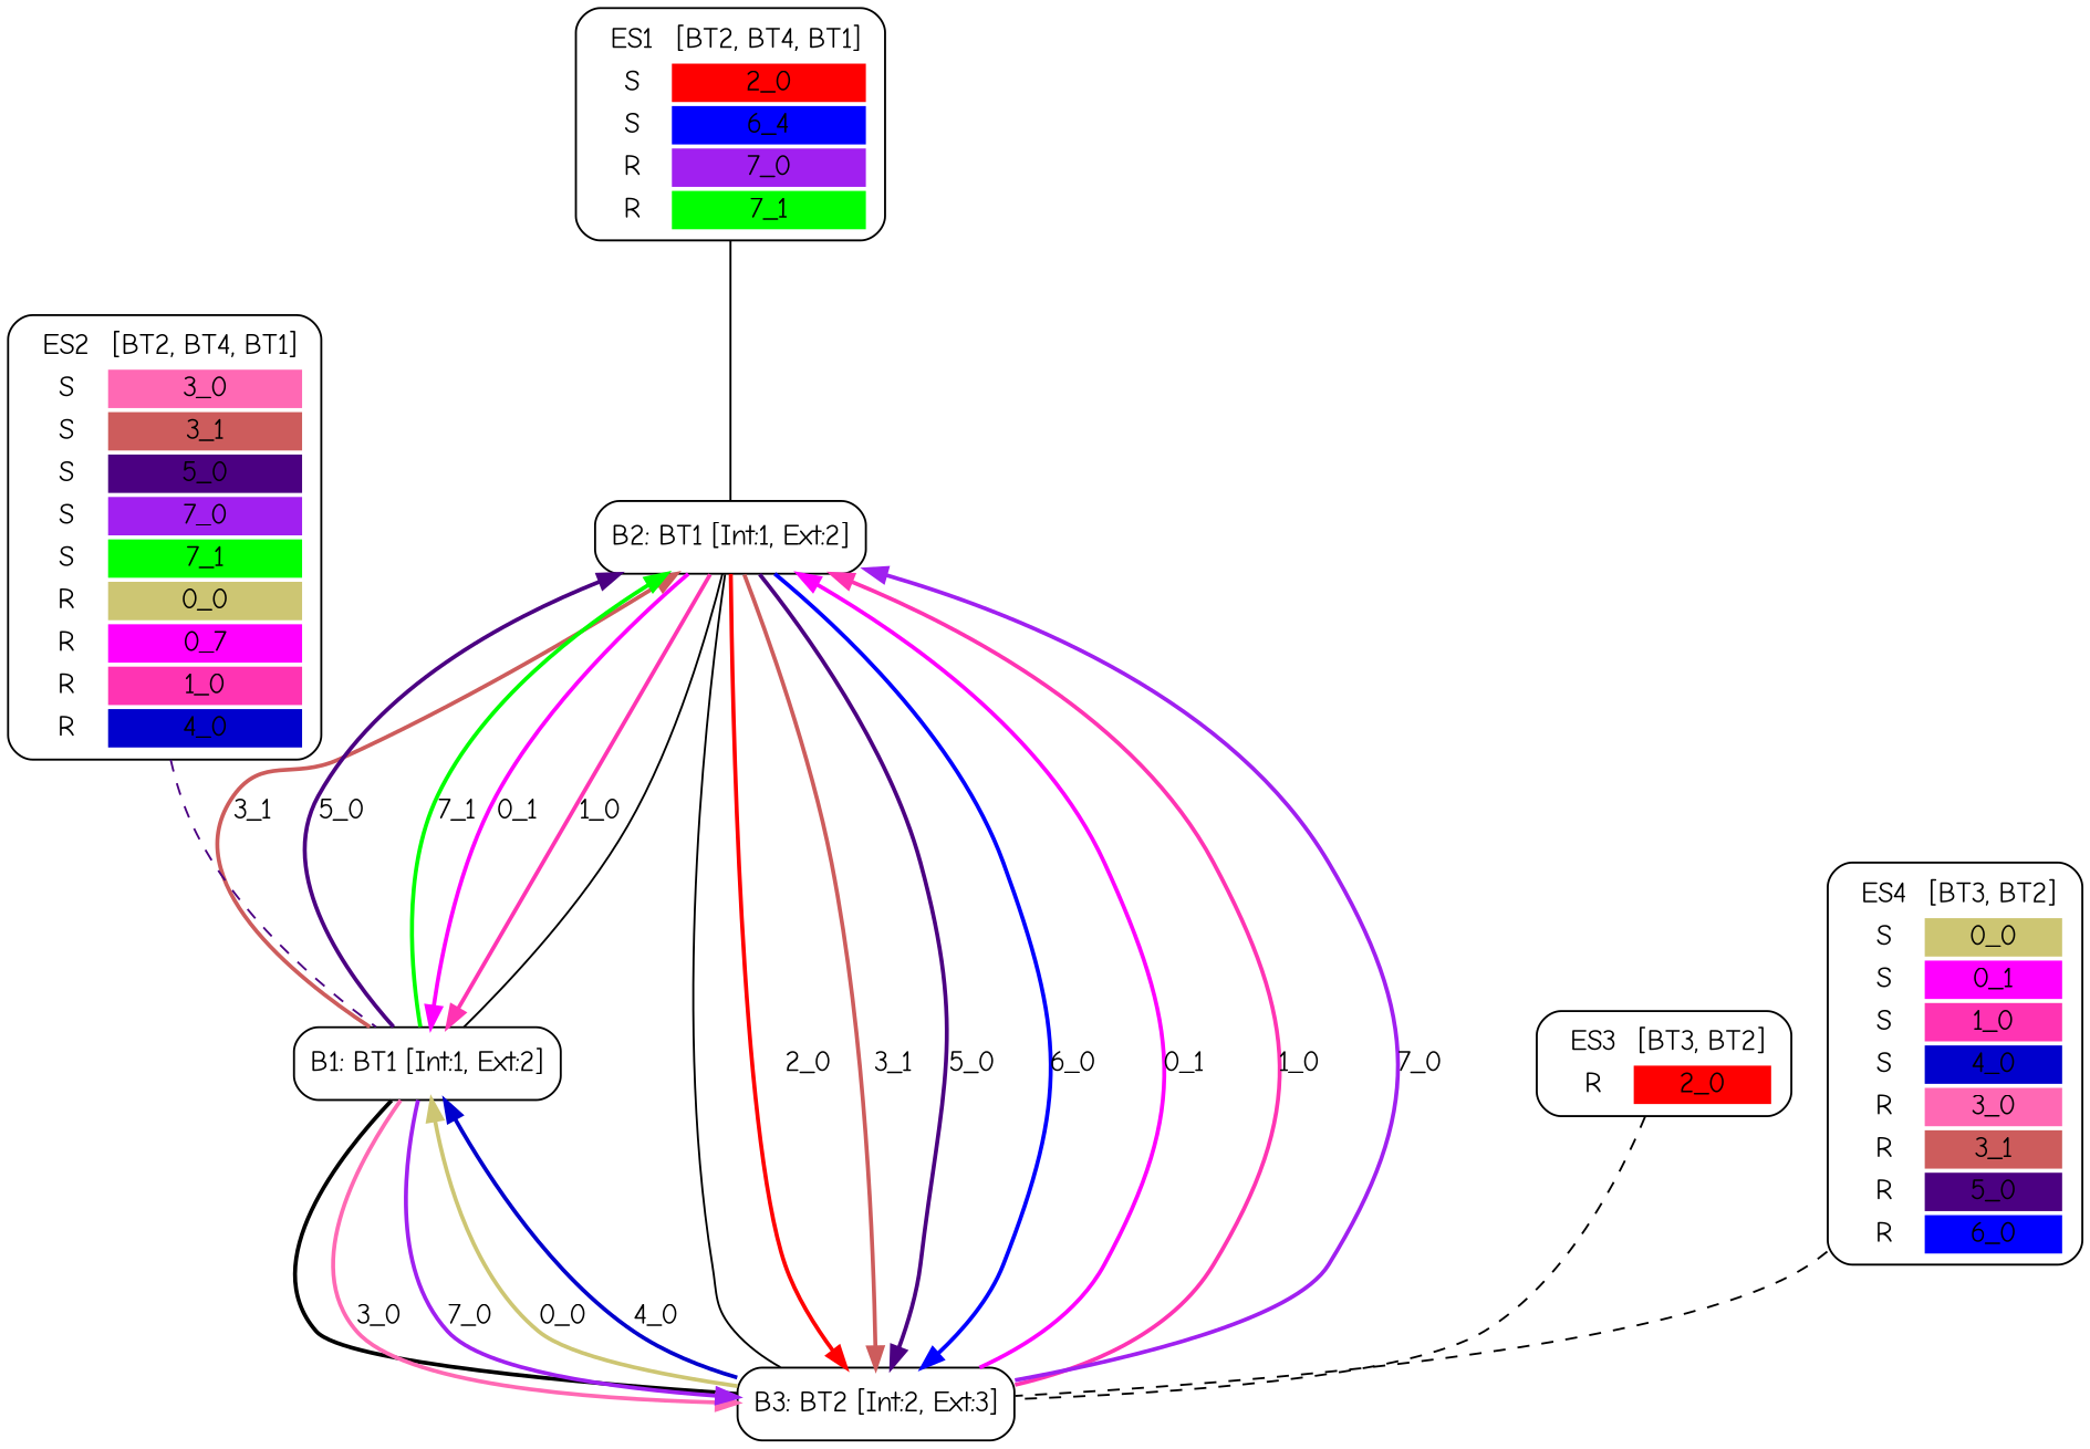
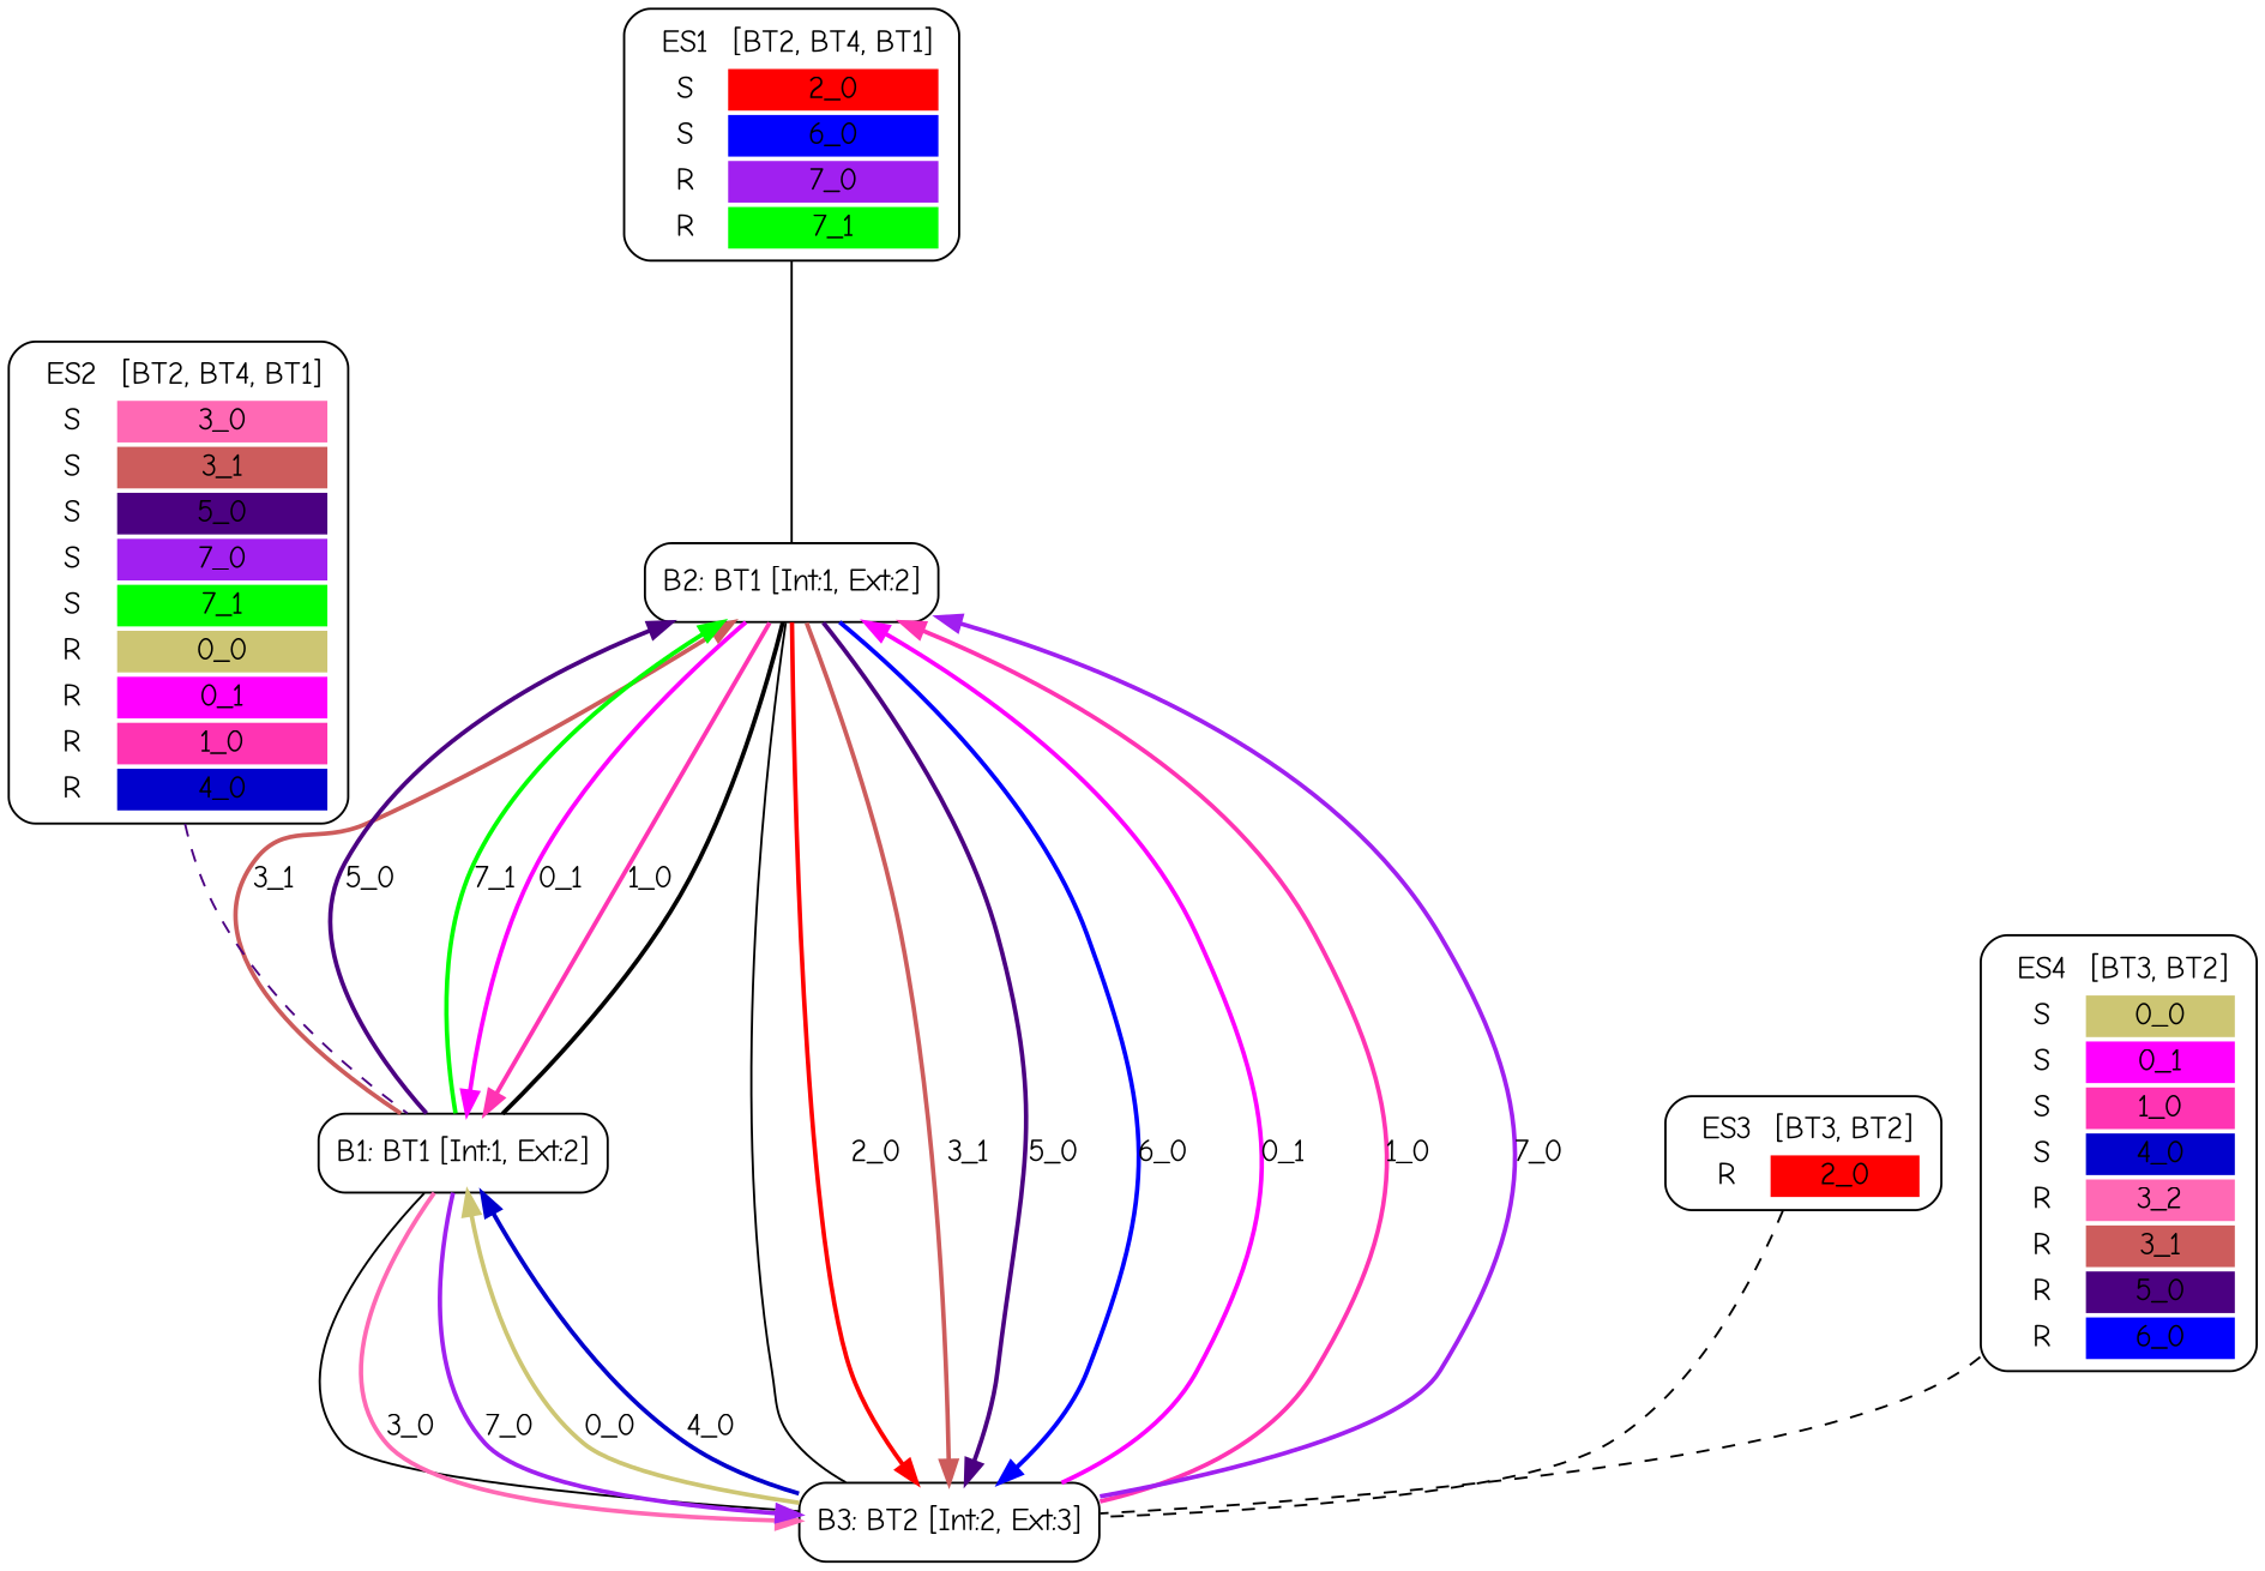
  digraph {
    fontname="Comic Neue"
    node [fontname="Comic Neue" shape=box style=rounded]
    edge [fontname="Comic Neue" style=bold]
-   n1 [label=<<TABLE  BORDER="0"><TR> <TD ALIGN="CENTER" BORDER="0"> ES1 </TD> <TD>[BT2, BT4, BT1]</TD> </TR><TR><TD>S</TD><TD BGCOLOR="red">2_0</TD></TR> <TR><TD>S</TD><TD BGCOLOR="blue">6_4</TD></TR> <TR><TD>R</TD><TD BGCOLOR="purple">7_0</TD></TR> <TR><TD>R</TD><TD BGCOLOR="green">7_1</TD></TR> </TABLE>>]
+   n1 [label=<<TABLE  BORDER="0"><TR> <TD ALIGN="CENTER" BORDER="0"> ES1 </TD> <TD>[BT2, BT4, BT1]</TD> </TR><TR><TD>S</TD><TD BGCOLOR="red">2_0</TD></TR> <TR><TD>S</TD><TD BGCOLOR="blue">6_0</TD></TR> <TR><TD>R</TD><TD BGCOLOR="purple">7_0</TD></TR> <TR><TD>R</TD><TD BGCOLOR="green">7_1</TD></TR> </TABLE>>]
    n2 [label="B2: BT1 [Int:1, Ext:2]"]
    n3 [label="B1: BT1 [Int:1, Ext:2]"]
    n4 [label="B3: BT2 [Int:2, Ext:3]"]
-   n5 [label=<<TABLE  BORDER="0"><TR> <TD ALIGN="CENTER" BORDER="0"> ES2 </TD> <TD>[BT2, BT4, BT1]</TD> </TR><TR><TD>S</TD><TD BGCOLOR="hotpink">3_0</TD></TR> <TR><TD>S</TD><TD BGCOLOR="indianred">3_1</TD></TR> <TR><TD>S</TD><TD BGCOLOR="indigo">5_0</TD></TR> <TR><TD>S</TD><TD BGCOLOR="purple">7_0</TD></TR> <TR><TD>S</TD><TD BGCOLOR="green">7_1</TD></TR> <TR><TD>R</TD><TD BGCOLOR="khaki3">0_0</TD></TR> <TR><TD>R</TD><TD BGCOLOR="magenta1">0_7</TD></TR> <TR><TD>R</TD><TD BGCOLOR="maroon1">1_0</TD></TR> <TR><TD>R</TD><TD BGCOLOR="mediumblue">4_0</TD></TR> </TABLE>>]
+   n5 [label=<<TABLE  BORDER="0"><TR> <TD ALIGN="CENTER" BORDER="0"> ES2 </TD> <TD>[BT2, BT4, BT1]</TD> </TR><TR><TD>S</TD><TD BGCOLOR="hotpink">3_0</TD></TR> <TR><TD>S</TD><TD BGCOLOR="indianred">3_1</TD></TR> <TR><TD>S</TD><TD BGCOLOR="indigo">5_0</TD></TR> <TR><TD>S</TD><TD BGCOLOR="purple">7_0</TD></TR> <TR><TD>S</TD><TD BGCOLOR="green">7_1</TD></TR> <TR><TD>R</TD><TD BGCOLOR="khaki3">0_0</TD></TR> <TR><TD>R</TD><TD BGCOLOR="magenta1">0_1</TD></TR> <TR><TD>R</TD><TD BGCOLOR="maroon1">1_0</TD></TR> <TR><TD>R</TD><TD BGCOLOR="mediumblue">4_0</TD></TR> </TABLE>>]
    n6 [label=<<TABLE  BORDER="0"><TR> <TD ALIGN="CENTER" BORDER="0"> ES3 </TD> <TD>[BT3, BT2]</TD> </TR><TR><TD>R</TD><TD BGCOLOR="red">2_0</TD></TR> </TABLE>>]
-   n7 [label=<<TABLE  BORDER="0"><TR> <TD ALIGN="CENTER" BORDER="0"> ES4 </TD> <TD>[BT3, BT2]</TD> </TR><TR><TD>S</TD><TD BGCOLOR="khaki3">0_0</TD></TR> <TR><TD>S</TD><TD BGCOLOR="magenta1">0_1</TD></TR> <TR><TD>S</TD><TD BGCOLOR="maroon1">1_0</TD></TR> <TR><TD>S</TD><TD BGCOLOR="mediumblue">4_0</TD></TR> <TR><TD>R</TD><TD BGCOLOR="hotpink">3_0</TD></TR> <TR><TD>R</TD><TD BGCOLOR="indianred">3_1</TD></TR> <TR><TD>R</TD><TD BGCOLOR="indigo">5_0</TD></TR> <TR><TD>R</TD><TD BGCOLOR="blue">6_0</TD></TR> </TABLE>>]
+   n7 [label=<<TABLE  BORDER="0"><TR> <TD ALIGN="CENTER" BORDER="0"> ES4 </TD> <TD>[BT3, BT2]</TD> </TR><TR><TD>S</TD><TD BGCOLOR="khaki3">0_0</TD></TR> <TR><TD>S</TD><TD BGCOLOR="magenta1">0_1</TD></TR> <TR><TD>S</TD><TD BGCOLOR="maroon1">1_0</TD></TR> <TR><TD>S</TD><TD BGCOLOR="mediumblue">4_0</TD></TR> <TR><TD>R</TD><TD BGCOLOR="hotpink">3_2</TD></TR> <TR><TD>R</TD><TD BGCOLOR="indianred">3_1</TD></TR> <TR><TD>R</TD><TD BGCOLOR="indigo">5_0</TD></TR> <TR><TD>R</TD><TD BGCOLOR="blue">6_0</TD></TR> </TABLE>>]
    n1 -> n2 [arrowhead=none style=solid]
    n2 -> n3 [color=magenta1 label="0_1"]
    n2 -> n3 [color=maroon1 label="1_0"]
    n2 -> n4 [arrowhead=none style=""]
    n2 -> n4 [color=red label="2_0"]
    n2 -> n4 [color=indianred label="3_1"]
    n2 -> n4 [color=indigo label="5_0"]
    n2 -> n4 [color=blue label="6_0"]
-   n3 -> n2 [arrowhead=none style=""]
+   n3 -> n2 [arrowhead=none]
    n3 -> n2 [color=indianred label="3_1"]
    n3 -> n2 [color=indigo label="5_0"]
    n3 -> n2 [color=green label="7_1"]
-   n3 -> n4 [arrowhead=none]
+   n3 -> n4 [arrowhead=none style=""]
    n3 -> n4 [color=hotpink label="3_0"]
    n3 -> n4 [color=purple label="7_0"]
    n4 -> n2 [color=magenta1 label="0_1"]
    n4 -> n2 [color=maroon1 label="1_0"]
    n4 -> n2 [color=purple label="7_0"]
    n4 -> n3 [color=khaki3 label="0_0"]
    n4 -> n3 [color=mediumblue label="4_0"]
    n5 -> n3 [arrowhead=none color=indigo style=dashed]
    n6 -> n4 [arrowhead=none style=dashed]
    n7 -> n4 [arrowhead=none style=dashed]
  }
